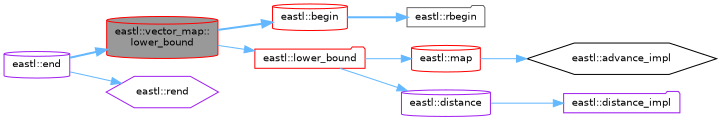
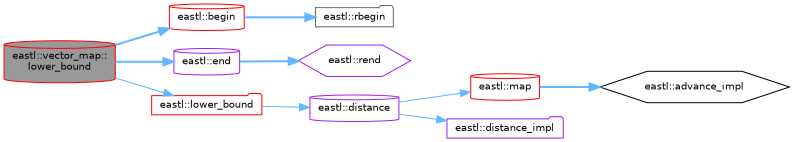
  digraph {
    rankdir=LR
    node [color=red fillcolor=white fontname=Helvetica fontsize=10 shape=cylinder style=filled]
    edge [color=steelblue1 fontname=Helvetica fontsize=10 labelfontname=Helvetica labelfontsize=10 style=solid]
    n1 [fillcolor=grey60 fontcolor=black height=0.2 label="eastl::vector_map::\llower_bound" width=0.4]
    n2 [height=0.2 label="eastl::begin" width=0.4]
    n3 [color=purple height=0.2 label="eastl::end" width=0.4]
    n4 [height=0.2 label="eastl::lower_bound" shape=folder width=0.4]
    n5 [color=gray40 height=0.2 label="eastl::rbegin" shape=folder width=0.4]
    n6 [color=purple height=0.2 label="eastl::rend" shape=hexagon width=0.4]
    n7 [height=0.2 label="eastl::map" width=0.4]
    n8 [color=purple height=0.2 label="eastl::distance" width=0.4]
    n9 [color=black height=0.2 label="eastl::advance_impl" shape=hexagon width=0.4]
    n10 [color=purple height=0.2 label="eastl::distance_impl" shape=folder width=0.4]
    n1 -> n2 [style=bold]
-   n3 -> n1 [style=bold]
+   n1 -> n3 [style=bold]
    n1 -> n4
    n2 -> n5 [style=bold]
-   n3 -> n6
-   n4 -> n7
+   n3 -> n6 [style=bold]
+   n8 -> n7
    n4 -> n8
-   n7 -> n9
+   n7 -> n9 [style=bold]
    n8 -> n10
  }
